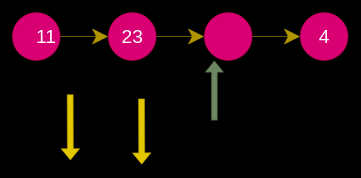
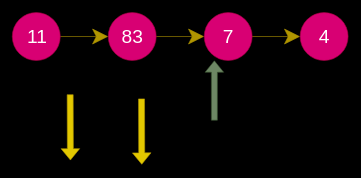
  <mxCell id="0" />
  <mxCell id="1" parent="0" />
  <mxCell id="2" value="" style="edgeStyle=none;html=1;fillColor=#e3c800;strokeColor=#B09500;endSize=24;startSize=24;rounded=0;" edge="1" parent="1" source="3" target="13"><mxGeometry relative="1" as="geometry" /></mxCell>
  <mxCell id="3" value="" style="ellipse;whiteSpace=wrap;html=1;aspect=fixed;fillColor=#d80073;fontColor=#ffffff;strokeColor=#A50040;rounded=0;" vertex="1" parent="1"><mxGeometry x="20" y="20" width="80" height="80" as="geometry" /></mxCell>
  <mxCell id="4" value="" style="edgeStyle=none;rounded=0;html=1;startSize=24;endSize=24;fillColor=#e3c800;strokeColor=#B09500;" edge="1" parent="1" source="13" target="6"><mxGeometry relative="1" as="geometry" /></mxCell>
  <mxCell id="5" value="" style="edgeStyle=none;rounded=0;html=1;startSize=24;endSize=24;fillColor=#e3c800;strokeColor=#B09500;" edge="1" parent="1" source="6" target="7"><mxGeometry relative="1" as="geometry" /></mxCell>
  <mxCell id="6" value="" style="ellipse;whiteSpace=wrap;html=1;aspect=fixed;fillColor=#d80073;fontColor=#ffffff;strokeColor=#A50040;rounded=0;" vertex="1" parent="1"><mxGeometry x="340" y="20" width="80" height="80" as="geometry" /></mxCell>
  <mxCell id="7" value="" style="ellipse;whiteSpace=wrap;html=1;aspect=fixed;fillColor=#d80073;fontColor=#ffffff;strokeColor=#A50040;rounded=0;" vertex="1" parent="1"><mxGeometry x="500" y="20" width="80" height="80" as="geometry" /></mxCell>
  <mxCell id="8" value="" style="shape=flexArrow;endArrow=classic;html=1;rounded=0;startSize=6;endSize=6;fillColor=#6d8764;strokeColor=#3A5431;" edge="1" parent="1"><mxGeometry width="50" height="50" relative="1" as="geometry"><mxPoint x="357" y="200" as="sourcePoint" /><mxPoint x="357" y="100" as="targetPoint" /></mxGeometry></mxCell>
- <mxCell id="9" value="&lt;font style=&quot;font-size: 32px&quot; color=&quot;#ffffff&quot;&gt;11&lt;/font&gt;" style="text;html=1;resizable=0;autosize=1;align=center;verticalAlign=middle;points=[];fillColor=none;strokeColor=none;rounded=0;" vertex="1" parent="1"><mxGeometry x="54" y="48" width="43" height="25" as="geometry" /></mxCell>
+ <mxCell id="9" value="&lt;font style=&quot;font-size: 32px&quot; color=&quot;#ffffff&quot;&gt;11&lt;/font&gt;" style="text;html=1;resizable=0;autosize=1;align=center;verticalAlign=middle;points=[];fillColor=none;strokeColor=none;rounded=0;" vertex="1" parent="1"><mxGeometry x="39" y="48" width="43" height="25" as="geometry" /></mxCell>
+ <mxCell id="10" value="&lt;font style=&quot;font-size: 32px&quot; color=&quot;#ffffff&quot;&gt;7&lt;/font&gt;" style="text;html=1;resizable=0;autosize=1;align=center;verticalAlign=middle;points=[];fillColor=none;strokeColor=none;rounded=0;" vertex="1" parent="1"><mxGeometry x="366" y="48" width="28" height="25" as="geometry" /></mxCell>
  <mxCell id="11" value="&lt;font style=&quot;font-size: 32px&quot; color=&quot;#ffffff&quot;&gt;4&lt;/font&gt;" style="text;html=1;resizable=0;autosize=1;align=center;verticalAlign=middle;points=[];fillColor=none;strokeColor=none;rounded=0;" vertex="1" parent="1"><mxGeometry x="526" y="48" width="28" height="25" as="geometry" /></mxCell>
  <mxCell id="12" value="" style="group;rounded=0;" vertex="1" connectable="0" parent="1"><mxGeometry x="180" y="20" width="80" height="80" as="geometry" /></mxCell>
  <mxCell id="13" value="" style="ellipse;whiteSpace=wrap;html=1;aspect=fixed;fillColor=#d80073;fontColor=#ffffff;strokeColor=#A50040;rounded=0;" vertex="1" parent="12"><mxGeometry width="80" height="80" as="geometry" /></mxCell>
- <mxCell id="14" value="&lt;font style=&quot;font-size: 32px&quot; color=&quot;#ffffff&quot;&gt;23&lt;/font&gt;" style="text;html=1;resizable=0;autosize=1;align=center;verticalAlign=middle;points=[];fillColor=none;strokeColor=none;rounded=0;" vertex="1" parent="12"><mxGeometry x="17" y="28" width="46" height="25" as="geometry" /></mxCell>
+ <mxCell id="14" value="&lt;font style=&quot;font-size: 32px&quot; color=&quot;#ffffff&quot;&gt;83&lt;/font&gt;" style="text;html=1;resizable=0;autosize=1;align=center;verticalAlign=middle;points=[];fillColor=none;strokeColor=none;rounded=0;" vertex="1" parent="12"><mxGeometry x="17" y="28" width="46" height="25" as="geometry" /></mxCell>
  <mxCell id="15" value="" style="group" vertex="1" connectable="0" parent="1"><mxGeometry x="108" y="101" width="18" height="165.5" as="geometry" /></mxCell>
  <mxCell id="16" value="" style="shape=flexArrow;endArrow=classic;html=1;rounded=0;startSize=6;endSize=6;fillColor=#e3c800;strokeColor=#B09500;" edge="1" parent="15"><mxGeometry width="50" height="50" relative="1" as="geometry"><mxPoint x="8.5" y="55.5" as="sourcePoint" /><mxPoint x="8.91" y="165.5" as="targetPoint" /></mxGeometry></mxCell>
  <mxCell id="17" value="HEAD" style="text;html=1;resizable=0;autosize=1;align=center;verticalAlign=middle;points=[];fillColor=none;strokeColor=none;rounded=0;rotation=-90;" vertex="1" parent="15"><mxGeometry x="-12.5" y="12.5" width="43" height="18" as="geometry" /></mxCell>
  <mxCell id="18" value="" style="group" vertex="1" connectable="0" parent="1"><mxGeometry x="227" y="108" width="26.5" height="165.5" as="geometry" /></mxCell>
  <mxCell id="19" value="" style="shape=flexArrow;endArrow=classic;html=1;rounded=0;startSize=6;endSize=6;fillColor=#e3c800;strokeColor=#B09500;" edge="1" parent="18"><mxGeometry width="50" height="50" relative="1" as="geometry"><mxPoint x="8.5" y="55.5" as="sourcePoint" /><mxPoint x="8.91" y="165.5" as="targetPoint" /></mxGeometry></mxCell>
  <mxCell id="20" value="TAIL" style="text;html=1;resizable=0;autosize=1;align=center;verticalAlign=middle;points=[];fillColor=none;strokeColor=none;rounded=0;rotation=-90;" vertex="1" parent="18"><mxGeometry x="-7.5" y="12.5" width="34" height="18" as="geometry" /></mxCell>
